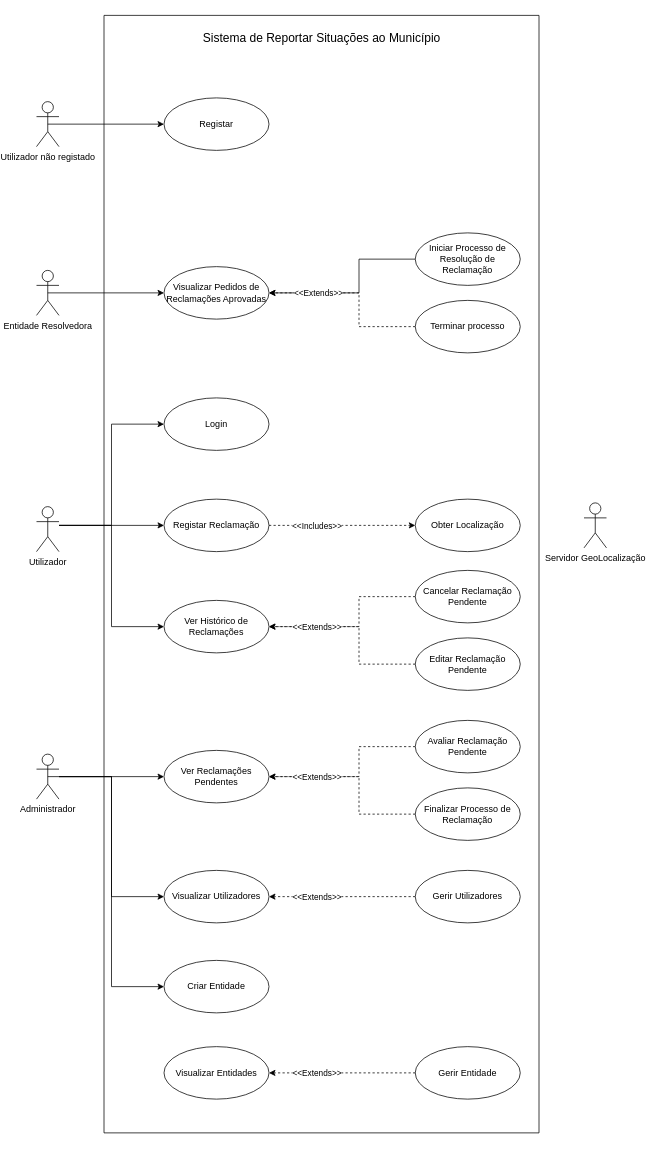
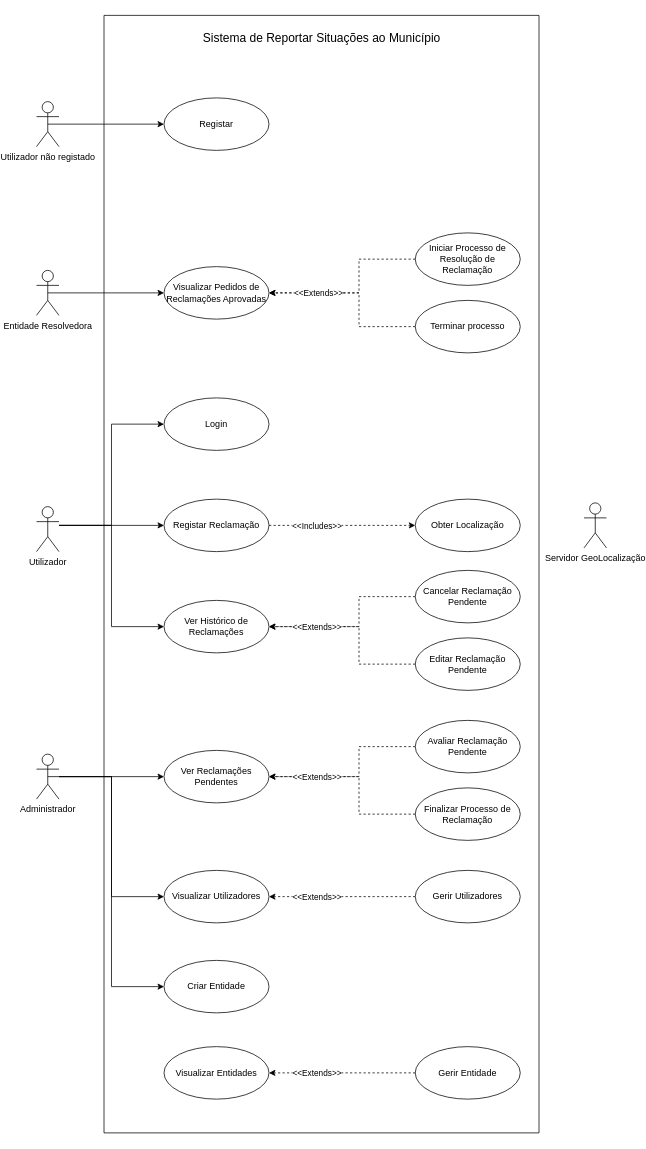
  <mxCell id="0" />
  <mxCell id="1" parent="0" />
  <mxCell id="2" value="" style="verticalLabelPosition=bottom;verticalAlign=top;html=1;shape=mxgraph.basic.rect;fillColor2=none;strokeWidth=1;size=20;indent=5;" vertex="1" parent="1"><mxGeometry x="110" y="20" width="580" height="1490" as="geometry" /></mxCell>
  <mxCell id="3" style="edgeStyle=orthogonalEdgeStyle;rounded=0;orthogonalLoop=1;jettySize=auto;html=1;exitX=0.5;exitY=0.5;exitDx=0;exitDy=0;exitPerimeter=0;" edge="1" parent="1" source="4" target="10"><mxGeometry relative="1" as="geometry" /></mxCell>
  <mxCell id="4" value="Utilizador não registado" style="shape=umlActor;verticalLabelPosition=bottom;verticalAlign=top;html=1;" vertex="1" parent="1"><mxGeometry x="20" y="135" width="30" height="60" as="geometry" /></mxCell>
  <mxCell id="5" style="edgeStyle=orthogonalEdgeStyle;rounded=0;orthogonalLoop=1;jettySize=auto;html=1;entryX=0;entryY=0.5;entryDx=0;entryDy=0;endArrow=classic;endFill=1;" edge="1" parent="1" source="8" target="11"><mxGeometry relative="1" as="geometry"><Array as="points"><mxPoint x="120" y="700" /><mxPoint x="120" y="565" /></Array></mxGeometry></mxCell>
  <mxCell id="6" style="edgeStyle=orthogonalEdgeStyle;rounded=0;orthogonalLoop=1;jettySize=auto;html=1;endArrow=classic;endFill=1;" edge="1" parent="1" source="8" target="14"><mxGeometry relative="1" as="geometry"><Array as="points"><mxPoint x="90" y="700" /><mxPoint x="90" y="700" /></Array></mxGeometry></mxCell>
  <mxCell id="7" style="edgeStyle=orthogonalEdgeStyle;rounded=0;orthogonalLoop=1;jettySize=auto;html=1;entryX=0;entryY=0.5;entryDx=0;entryDy=0;endArrow=classic;endFill=1;" edge="1" parent="1" source="8" target="15"><mxGeometry relative="1" as="geometry"><Array as="points"><mxPoint x="120" y="700" /><mxPoint x="120" y="835" /></Array></mxGeometry></mxCell>
  <mxCell id="8" value="Utilizador" style="shape=umlActor;verticalLabelPosition=bottom;verticalAlign=top;html=1;" vertex="1" parent="1"><mxGeometry x="20" y="675" width="30" height="60" as="geometry" /></mxCell>
  <mxCell id="9" value="Servidor GeoLocalização" style="shape=umlActor;verticalLabelPosition=bottom;verticalAlign=top;html=1;" vertex="1" parent="1"><mxGeometry x="750" y="670" width="30" height="60" as="geometry" /></mxCell>
  <mxCell id="10" value="Registar" style="ellipse;whiteSpace=wrap;html=1;" vertex="1" parent="1"><mxGeometry x="190" y="130" width="140" height="70" as="geometry" /></mxCell>
  <mxCell id="11" value="Login" style="ellipse;whiteSpace=wrap;html=1;" vertex="1" parent="1"><mxGeometry x="190" y="530" width="140" height="70" as="geometry" /></mxCell>
  <mxCell id="12" style="edgeStyle=orthogonalEdgeStyle;rounded=0;orthogonalLoop=1;jettySize=auto;html=1;entryX=0;entryY=0.5;entryDx=0;entryDy=0;dashed=1;" edge="1" parent="1" source="14" target="17"><mxGeometry relative="1" as="geometry" /></mxCell>
  <mxCell id="13" value="&amp;lt;&amp;lt;Includes&amp;gt;&amp;gt;" style="edgeLabel;html=1;align=center;verticalAlign=middle;resizable=0;points=[];" vertex="1" connectable="0" parent="12"><mxGeometry x="-0.78" y="-6" relative="1" as="geometry"><mxPoint x="42.62" y="-6" as="offset" /></mxGeometry></mxCell>
  <mxCell id="14" value="Registar Reclamação" style="ellipse;whiteSpace=wrap;html=1;" vertex="1" parent="1"><mxGeometry x="190" y="665" width="140" height="70" as="geometry" /></mxCell>
  <mxCell id="15" value="Ver Histórico de Reclamações" style="ellipse;whiteSpace=wrap;html=1;" vertex="1" parent="1"><mxGeometry x="190" y="800" width="140" height="70" as="geometry" /></mxCell>
  <mxCell id="16" value="Sistema de Reportar Situações ao Município" style="text;html=1;align=center;verticalAlign=middle;resizable=0;points=[];autosize=1;fontSize=16;" vertex="1" parent="1"><mxGeometry x="235" y="40" width="330" height="20" as="geometry" /></mxCell>
  <mxCell id="17" value="Obter Localização" style="ellipse;whiteSpace=wrap;html=1;" vertex="1" parent="1"><mxGeometry x="525" y="665" width="140" height="70" as="geometry" /></mxCell>
  <mxCell id="18" style="edgeStyle=orthogonalEdgeStyle;rounded=0;orthogonalLoop=1;jettySize=auto;html=1;entryX=1;entryY=0.5;entryDx=0;entryDy=0;dashed=1;endArrow=classic;endFill=1;" edge="1" parent="1" source="19" target="15"><mxGeometry relative="1" as="geometry"><Array as="points"><mxPoint x="450" y="795" /><mxPoint x="450" y="835" /></Array></mxGeometry></mxCell>
  <mxCell id="19" value="Cancelar Reclamação Pendente" style="ellipse;whiteSpace=wrap;html=1;" vertex="1" parent="1"><mxGeometry x="525" y="760" width="140" height="70" as="geometry" /></mxCell>
  <mxCell id="20" style="edgeStyle=orthogonalEdgeStyle;rounded=0;orthogonalLoop=1;jettySize=auto;html=1;entryX=1;entryY=0.5;entryDx=0;entryDy=0;dashed=1;endArrow=classic;endFill=1;" edge="1" parent="1" source="22" target="15"><mxGeometry relative="1" as="geometry"><Array as="points"><mxPoint x="450" y="885" /><mxPoint x="450" y="835" /></Array></mxGeometry></mxCell>
  <mxCell id="21" value="&amp;lt;&amp;lt;Extends&amp;gt;&amp;gt;" style="edgeLabel;html=1;align=center;verticalAlign=middle;resizable=0;points=[];" vertex="1" connectable="0" parent="20"><mxGeometry x="0.686" y="1" relative="1" as="geometry"><mxPoint x="25.4" y="-1" as="offset" /></mxGeometry></mxCell>
  <mxCell id="22" value="Editar Reclamação Pendente" style="ellipse;whiteSpace=wrap;html=1;" vertex="1" parent="1"><mxGeometry x="525" y="850" width="140" height="70" as="geometry" /></mxCell>
  <mxCell id="23" style="edgeStyle=orthogonalEdgeStyle;rounded=0;orthogonalLoop=1;jettySize=auto;html=1;" edge="1" parent="1" source="26" target="27"><mxGeometry relative="1" as="geometry" /></mxCell>
  <mxCell id="24" style="edgeStyle=orthogonalEdgeStyle;rounded=0;orthogonalLoop=1;jettySize=auto;html=1;exitX=0.5;exitY=0.5;exitDx=0;exitDy=0;exitPerimeter=0;entryX=0;entryY=0.5;entryDx=0;entryDy=0;" edge="1" parent="1" source="26" target="37"><mxGeometry relative="1" as="geometry" /></mxCell>
  <mxCell id="25" style="edgeStyle=orthogonalEdgeStyle;rounded=0;orthogonalLoop=1;jettySize=auto;html=1;entryX=0;entryY=0.5;entryDx=0;entryDy=0;" edge="1" parent="1" source="26" target="33"><mxGeometry relative="1" as="geometry" /></mxCell>
  <mxCell id="26" value="Administrador" style="shape=umlActor;verticalLabelPosition=bottom;verticalAlign=top;html=1;" vertex="1" parent="1"><mxGeometry x="20" y="1005" width="30" height="60" as="geometry" /></mxCell>
  <mxCell id="27" value="Ver Reclamações Pendentes" style="ellipse;whiteSpace=wrap;html=1;" vertex="1" parent="1"><mxGeometry x="190" y="1000" width="140" height="70" as="geometry" /></mxCell>
  <mxCell id="28" style="edgeStyle=orthogonalEdgeStyle;rounded=0;orthogonalLoop=1;jettySize=auto;html=1;entryX=1;entryY=0.5;entryDx=0;entryDy=0;dashed=1;endArrow=classic;endFill=1;" edge="1" parent="1" source="29" target="27"><mxGeometry relative="1" as="geometry"><Array as="points"><mxPoint x="450" y="995" /><mxPoint x="450" y="1035" /></Array></mxGeometry></mxCell>
  <mxCell id="29" value="Avaliar Reclamação Pendente" style="ellipse;whiteSpace=wrap;html=1;" vertex="1" parent="1"><mxGeometry x="525" y="960" width="140" height="70" as="geometry" /></mxCell>
  <mxCell id="30" style="edgeStyle=orthogonalEdgeStyle;rounded=0;orthogonalLoop=1;jettySize=auto;html=1;entryX=1;entryY=0.5;entryDx=0;entryDy=0;dashed=1;endArrow=classic;endFill=1;" edge="1" parent="1" source="32" target="27"><mxGeometry relative="1" as="geometry"><Array as="points"><mxPoint x="450" y="1085" /><mxPoint x="450" y="1035" /></Array></mxGeometry></mxCell>
  <mxCell id="31" value="&amp;lt;&amp;lt;Extends&amp;gt;&amp;gt;" style="edgeLabel;html=1;align=center;verticalAlign=middle;resizable=0;points=[];" vertex="1" connectable="0" parent="30"><mxGeometry x="0.69" y="1" relative="1" as="geometry"><mxPoint x="25.67" y="-1" as="offset" /></mxGeometry></mxCell>
  <mxCell id="32" value="Finalizar Processo de Reclamação" style="ellipse;whiteSpace=wrap;html=1;" vertex="1" parent="1"><mxGeometry x="525" y="1050" width="140" height="70" as="geometry" /></mxCell>
  <mxCell id="33" value="Visualizar Utilizadores" style="ellipse;whiteSpace=wrap;html=1;" vertex="1" parent="1"><mxGeometry x="190" y="1160" width="140" height="70" as="geometry" /></mxCell>
  <mxCell id="34" style="edgeStyle=orthogonalEdgeStyle;rounded=0;orthogonalLoop=1;jettySize=auto;html=1;entryX=1;entryY=0.5;entryDx=0;entryDy=0;dashed=1;endArrow=classic;endFill=1;" edge="1" parent="1" source="36" target="33"><mxGeometry relative="1" as="geometry" /></mxCell>
  <mxCell id="35" value="&amp;lt;&amp;lt;Extends&amp;gt;&amp;gt;" style="edgeLabel;html=1;align=center;verticalAlign=middle;resizable=0;points=[];" vertex="1" connectable="0" parent="34"><mxGeometry x="0.392" y="-1" relative="1" as="geometry"><mxPoint x="4.86" y="1" as="offset" /></mxGeometry></mxCell>
  <mxCell id="36" value="Gerir Utilizadores" style="ellipse;whiteSpace=wrap;html=1;" vertex="1" parent="1"><mxGeometry x="525" y="1160" width="140" height="70" as="geometry" /></mxCell>
  <mxCell id="37" value="Criar Entidade" style="ellipse;whiteSpace=wrap;html=1;" vertex="1" parent="1"><mxGeometry x="190" y="1280" width="140" height="70" as="geometry" /></mxCell>
  <mxCell id="38" value="Visualizar Entidades" style="ellipse;whiteSpace=wrap;html=1;" vertex="1" parent="1"><mxGeometry x="190" y="1395" width="140" height="70" as="geometry" /></mxCell>
  <mxCell id="39" style="edgeStyle=orthogonalEdgeStyle;rounded=0;orthogonalLoop=1;jettySize=auto;html=1;dashed=1;" edge="1" parent="1" source="41" target="38"><mxGeometry relative="1" as="geometry" /></mxCell>
  <mxCell id="40" value="&amp;lt;&amp;lt;Extends&amp;gt;&amp;gt;" style="edgeLabel;html=1;align=center;verticalAlign=middle;resizable=0;points=[];" vertex="1" connectable="0" parent="39"><mxGeometry x="0.332" relative="1" as="geometry"><mxPoint x="-1.34" as="offset" /></mxGeometry></mxCell>
  <mxCell id="41" value="Gerir Entidade" style="ellipse;whiteSpace=wrap;html=1;" vertex="1" parent="1"><mxGeometry x="525" y="1395" width="140" height="70" as="geometry" /></mxCell>
  <mxCell id="42" style="edgeStyle=orthogonalEdgeStyle;rounded=0;orthogonalLoop=1;jettySize=auto;html=1;exitX=0.5;exitY=0.5;exitDx=0;exitDy=0;exitPerimeter=0;entryX=0;entryY=0.5;entryDx=0;entryDy=0;" edge="1" parent="1" source="43" target="44"><mxGeometry relative="1" as="geometry" /></mxCell>
  <mxCell id="43" value="Entidade Resolvedora" style="shape=umlActor;verticalLabelPosition=bottom;verticalAlign=top;html=1;" vertex="1" parent="1"><mxGeometry x="20" y="360" width="30" height="60" as="geometry" /></mxCell>
  <mxCell id="44" value="Visualizar Pedidos de Reclamações Aprovadas" style="ellipse;whiteSpace=wrap;html=1;" vertex="1" parent="1"><mxGeometry x="190" y="355" width="140" height="70" as="geometry" /></mxCell>
- <mxCell id="45" style="edgeStyle=orthogonalEdgeStyle;rounded=0;orthogonalLoop=1;jettySize=auto;html=1;entryX=1;entryY=0.5;entryDx=0;entryDy=0;endArrow=classic;endFill=1;dashed=0;" edge="1" parent="1" source="46" target="44"><mxGeometry relative="1" as="geometry"><Array as="points"><mxPoint x="450" y="345" /><mxPoint x="450" y="390" /></Array></mxGeometry></mxCell>
+ <mxCell id="45" style="edgeStyle=orthogonalEdgeStyle;rounded=0;orthogonalLoop=1;jettySize=auto;html=1;entryX=1;entryY=0.5;entryDx=0;entryDy=0;endArrow=classic;endFill=1;dashed=1;" edge="1" parent="1" source="46" target="44"><mxGeometry relative="1" as="geometry"><Array as="points"><mxPoint x="450" y="345" /><mxPoint x="450" y="390" /></Array></mxGeometry></mxCell>
  <mxCell id="46" value="Iniciar Processo de Resolução de Reclamação" style="ellipse;whiteSpace=wrap;html=1;" vertex="1" parent="1"><mxGeometry x="525" y="310" width="140" height="70" as="geometry" /></mxCell>
  <mxCell id="47" style="edgeStyle=orthogonalEdgeStyle;rounded=0;orthogonalLoop=1;jettySize=auto;html=1;entryX=1;entryY=0.5;entryDx=0;entryDy=0;endArrow=classic;endFill=1;dashed=1;" edge="1" parent="1" source="49" target="44"><mxGeometry relative="1" as="geometry"><Array as="points"><mxPoint x="450" y="435" /><mxPoint x="450" y="390" /></Array></mxGeometry></mxCell>
  <mxCell id="48" value="&amp;lt;&amp;lt;Extends&amp;gt;&amp;gt;" style="edgeLabel;html=1;align=center;verticalAlign=middle;resizable=0;points=[];" vertex="1" connectable="0" parent="47"><mxGeometry x="0.745" y="-1" relative="1" as="geometry"><mxPoint x="34" y="1" as="offset" /></mxGeometry></mxCell>
  <mxCell id="49" value="Terminar processo" style="ellipse;whiteSpace=wrap;html=1;" vertex="1" parent="1"><mxGeometry x="525" y="400" width="140" height="70" as="geometry" /></mxCell>
